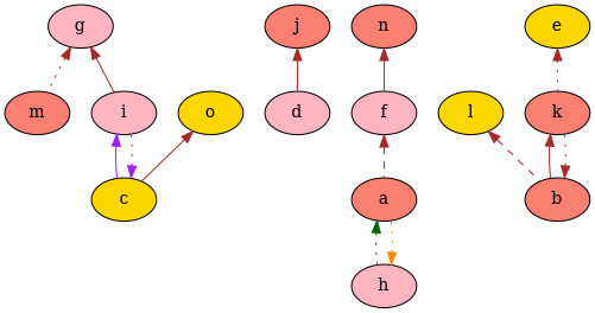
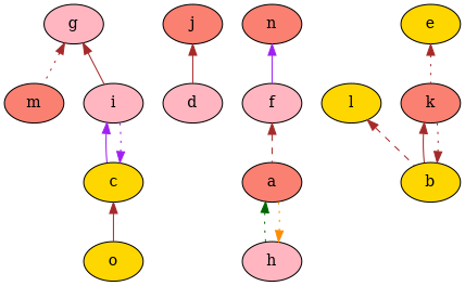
  digraph {
    node [fillcolor=salmon fontsize=14 style=filled]
    edge [color=brown dir=back fontsize=12 labeldistance=1.5 style=dotted]
    m
    g [fillcolor=lightpink]
    i [fillcolor=lightpink]
    c [fillcolor=gold]
    j
    d [fillcolor=lightpink]
    a
    h [fillcolor=lightpink]
    k
-   b
+   b [fillcolor=gold]
    l [fillcolor=gold]
    o [fillcolor=gold]
    e [fillcolor=gold]
    n
    f [fillcolor=lightpink]
    g -> m
    g -> i [style=solid]
    i -> c [color=purple style=solid]
    c -> i [color=purple]
    j -> d [style=solid]
    a -> h [color=darkgreen]
    h -> a [color=darkorange]
    k -> b [style=solid]
    b -> k
    l -> b [style=dashed]
-   o -> c [style=solid]
+   c -> o [style=solid]
    e -> k
-   n -> f [style=solid]
+   n -> f [color=purple style=solid]
    f -> a [style=dashed]
  }
